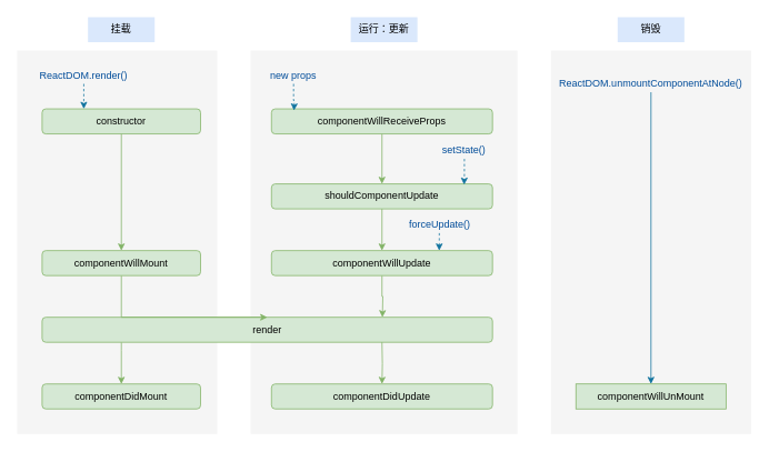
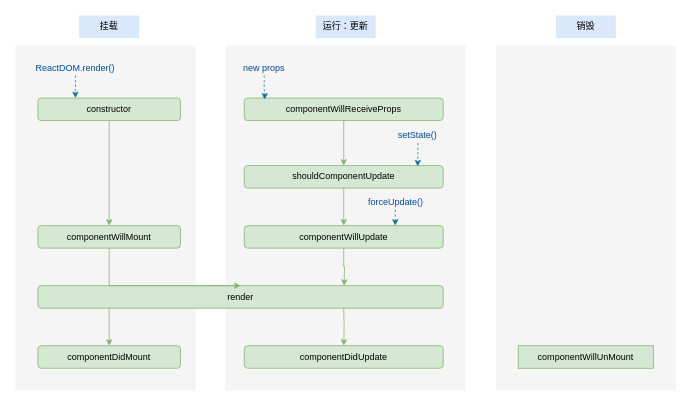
  <mxCell id="0" />
  <mxCell id="1" parent="0" />
  <mxCell id="2" value="" style="rounded=0;whiteSpace=wrap;html=1;fillColor=#f5f5f5;strokeColor=none;fontColor=#333333;dashed=1;dashPattern=1 2;" parent="1" vertex="1"><mxGeometry x="660" y="60" width="240" height="460" as="geometry" /></mxCell>
  <mxCell id="3" value="挂载" style="text;html=1;strokeColor=none;fillColor=#dae8fc;align=center;verticalAlign=middle;whiteSpace=wrap;rounded=0;" parent="1" vertex="1"><mxGeometry x="105" y="20" width="80" height="30" as="geometry" /></mxCell>
  <mxCell id="4" value="" style="rounded=0;whiteSpace=wrap;html=1;fillColor=#f5f5f5;strokeColor=none;fontColor=#333333;dashed=1;dashPattern=1 2;" parent="1" vertex="1"><mxGeometry x="20" y="60" width="240" height="460" as="geometry" /></mxCell>
  <mxCell id="5" style="edgeStyle=orthogonalEdgeStyle;rounded=0;orthogonalLoop=1;jettySize=auto;html=1;entryX=0.5;entryY=0;entryDx=0;entryDy=0;fillColor=#d5e8d4;strokeColor=#82b366;" parent="1" source="6" target="20" edge="1"><mxGeometry relative="1" as="geometry" /></mxCell>
  <mxCell id="6" value="constructor" style="rounded=1;whiteSpace=wrap;html=1;fillColor=#d5e8d4;strokeColor=#82b366;" parent="1" vertex="1"><mxGeometry x="50" y="130" width="190" height="30" as="geometry" /></mxCell>
  <mxCell id="7" value="" style="rounded=0;whiteSpace=wrap;html=1;fillColor=#f5f5f5;strokeColor=none;fontColor=#333333;dashed=1;dashPattern=1 2;" parent="1" vertex="1"><mxGeometry x="300" y="60" width="320" height="460" as="geometry" /></mxCell>
  <mxCell id="8" style="edgeStyle=orthogonalEdgeStyle;rounded=0;orthogonalLoop=1;jettySize=auto;html=1;entryX=0.5;entryY=0;entryDx=0;entryDy=0;fillColor=#d5e8d4;strokeColor=#82b366;exitX=0.5;exitY=1;exitDx=0;exitDy=0;" parent="1" source="9" target="11" edge="1"><mxGeometry relative="1" as="geometry" /></mxCell>
  <mxCell id="9" value="componentWillReceiveProps" style="rounded=1;whiteSpace=wrap;html=1;fillColor=#d5e8d4;strokeColor=#82b366;" parent="1" vertex="1"><mxGeometry x="325" y="130" width="265" height="30" as="geometry" /></mxCell>
  <mxCell id="10" style="edgeStyle=orthogonalEdgeStyle;rounded=0;orthogonalLoop=1;jettySize=auto;html=1;entryX=0.5;entryY=0;entryDx=0;entryDy=0;fontColor=#004C99;fillColor=#d5e8d4;strokeColor=#82b366;" parent="1" source="11" target="13" edge="1"><mxGeometry relative="1" as="geometry" /></mxCell>
  <mxCell id="11" value="shouldComponentUpdate" style="rounded=1;whiteSpace=wrap;html=1;fillColor=#d5e8d4;strokeColor=#82b366;" parent="1" vertex="1"><mxGeometry x="325" y="220" width="265" height="30" as="geometry" /></mxCell>
  <mxCell id="12" style="edgeStyle=orthogonalEdgeStyle;rounded=0;orthogonalLoop=1;jettySize=auto;html=1;entryX=0.5;entryY=0;entryDx=0;entryDy=0;fontColor=#004C99;fillColor=#d5e8d4;strokeColor=#82b366;" parent="1" source="13" edge="1"><mxGeometry relative="1" as="geometry"><mxPoint x="458" y="380" as="targetPoint" /></mxGeometry></mxCell>
  <mxCell id="13" value="componentWillUpdate" style="rounded=1;whiteSpace=wrap;html=1;fillColor=#d5e8d4;strokeColor=#82b366;" parent="1" vertex="1"><mxGeometry x="325" y="300" width="265" height="30" as="geometry" /></mxCell>
  <mxCell id="14" style="edgeStyle=orthogonalEdgeStyle;rounded=0;orthogonalLoop=1;jettySize=auto;html=1;entryX=0.5;entryY=0;entryDx=0;entryDy=0;fillColor=#d5e8d4;strokeColor=#82b366;" parent="1" source="15" target="16" edge="1"><mxGeometry relative="1" as="geometry"><Array as="points"><mxPoint x="145" y="420" /><mxPoint x="145" y="420" /></Array></mxGeometry></mxCell>
  <mxCell id="15" value="render" style="rounded=1;whiteSpace=wrap;html=1;fillColor=#d5e8d4;strokeColor=#82b366;" parent="1" vertex="1"><mxGeometry x="50" y="380" width="540" height="30" as="geometry" /></mxCell>
  <mxCell id="16" value="componentDidMount" style="rounded=1;whiteSpace=wrap;html=1;fillColor=#d5e8d4;strokeColor=#82b366;" parent="1" vertex="1"><mxGeometry x="50" y="460" width="190" height="30" as="geometry" /></mxCell>
  <mxCell id="17" value="componentDidUpdate" style="rounded=1;whiteSpace=wrap;html=1;fillColor=#d5e8d4;strokeColor=#82b366;" parent="1" vertex="1"><mxGeometry x="325" y="460" width="265" height="30" as="geometry" /></mxCell>
  <mxCell id="18" value="componentWillUnMount" style="whiteSpace=wrap;html=1;fillColor=#d5e8d4;strokeColor=#82b366;rounded=0;" parent="1" vertex="1"><mxGeometry x="690" y="460" width="180" height="30" as="geometry" /></mxCell>
  <mxCell id="19" style="edgeStyle=orthogonalEdgeStyle;rounded=0;orthogonalLoop=1;jettySize=auto;html=1;entryX=0.5;entryY=0;entryDx=0;entryDy=0;fillColor=#d5e8d4;strokeColor=#82b366;" parent="1" source="20" target="15" edge="1"><mxGeometry relative="1" as="geometry"><Array as="points"><mxPoint x="145" y="380" /></Array></mxGeometry></mxCell>
  <mxCell id="20" value="componentWillMount" style="rounded=1;whiteSpace=wrap;html=1;fillColor=#d5e8d4;strokeColor=#82b366;" parent="1" vertex="1"><mxGeometry x="50" y="300" width="190" height="30" as="geometry" /></mxCell>
  <mxCell id="21" style="edgeStyle=orthogonalEdgeStyle;rounded=0;orthogonalLoop=1;jettySize=auto;html=1;fontColor=#004C99;fillColor=#d5e8d4;strokeColor=#82b366;" parent="1" target="17" edge="1"><mxGeometry relative="1" as="geometry"><mxPoint x="457.5" y="410" as="sourcePoint" /></mxGeometry></mxCell>
  <mxCell id="22" value="运行：更新" style="text;html=1;strokeColor=none;fillColor=#dae8fc;align=center;verticalAlign=middle;whiteSpace=wrap;rounded=0;" parent="1" vertex="1"><mxGeometry x="420" y="20" width="80" height="30" as="geometry" /></mxCell>
  <mxCell id="23" value="销毁" style="text;html=1;strokeColor=none;fillColor=#dae8fc;align=center;verticalAlign=middle;whiteSpace=wrap;rounded=0;" parent="1" vertex="1"><mxGeometry x="740" y="20" width="80" height="30" as="geometry" /></mxCell>
  <mxCell id="24" value="ReactDOM.render()" style="text;html=1;strokeColor=none;fillColor=none;align=center;verticalAlign=middle;whiteSpace=wrap;rounded=0;fontColor=#004C99;" parent="1" vertex="1"><mxGeometry x="50" y="80" width="100" height="20" as="geometry" /></mxCell>
  <mxCell id="25" style="edgeStyle=orthogonalEdgeStyle;rounded=0;orthogonalLoop=1;jettySize=auto;html=1;entryX=0.083;entryY=0.067;entryDx=0;entryDy=0;entryPerimeter=0;fontColor=#004C99;fillColor=#b1ddf0;strokeColor=#10739e;dashed=1;" parent="1" source="26" edge="1"><mxGeometry relative="1" as="geometry"><mxPoint x="352" y="132" as="targetPoint" /></mxGeometry></mxCell>
  <mxCell id="26" value="new props" style="text;html=1;strokeColor=none;fillColor=none;align=center;verticalAlign=middle;whiteSpace=wrap;rounded=0;fontColor=#004C99;" parent="1" vertex="1"><mxGeometry x="319" y="80" width="65" height="20" as="geometry" /></mxCell>
  <mxCell id="27" style="edgeStyle=orthogonalEdgeStyle;rounded=0;orthogonalLoop=1;jettySize=auto;html=1;entryX=0.894;entryY=0.033;entryDx=0;entryDy=0;entryPerimeter=0;fontColor=#004C99;fillColor=#b1ddf0;strokeColor=#10739e;dashed=1;" parent="1" source="28" edge="1"><mxGeometry relative="1" as="geometry"><mxPoint x="556" y="221" as="targetPoint" /></mxGeometry></mxCell>
  <mxCell id="28" value="setState()" style="text;html=1;strokeColor=none;fillColor=none;align=center;verticalAlign=middle;whiteSpace=wrap;rounded=0;fontColor=#004C99;" parent="1" vertex="1"><mxGeometry x="521.25" y="170" width="70" height="20" as="geometry" /></mxCell>
  <mxCell id="29" value="forceUpdate()" style="text;html=1;strokeColor=none;fillColor=none;align=center;verticalAlign=middle;whiteSpace=wrap;rounded=0;fontColor=#004C99;" parent="1" vertex="1"><mxGeometry x="482.5" y="259" width="87.5" height="20" as="geometry" /></mxCell>
  <mxCell id="30" value="" style="endArrow=classic;html=1;fontColor=#004C99;exitX=0.5;exitY=1;exitDx=0;exitDy=0;entryX=0.25;entryY=0;entryDx=0;entryDy=0;fillColor=#b1ddf0;strokeColor=#10739e;dashed=1;" parent="1" source="24" edge="1"><mxGeometry width="50" height="50" relative="1" as="geometry"><mxPoint x="200" y="120" as="sourcePoint" /><mxPoint x="100" y="130" as="targetPoint" /></mxGeometry></mxCell>
  <mxCell id="31" value="" style="endArrow=classic;html=1;fontColor=#004C99;entryX=0.925;entryY=0;entryDx=0;entryDy=0;entryPerimeter=0;fillColor=#b1ddf0;strokeColor=#10739e;dashed=1;" parent="1" source="29" edge="1"><mxGeometry width="50" height="50" relative="1" as="geometry"><mxPoint x="546" y="330" as="sourcePoint" /><mxPoint x="526.125" y="300" as="targetPoint" /></mxGeometry></mxCell>
- <mxCell id="32" style="edgeStyle=orthogonalEdgeStyle;rounded=0;orthogonalLoop=1;jettySize=auto;html=1;fontColor=#004C99;fillColor=#b1ddf0;strokeColor=#10739e;" parent="1" source="33" target="18" edge="1"><mxGeometry relative="1" as="geometry"><mxPoint x="703" y="142" as="targetPoint" /></mxGeometry></mxCell>
- <mxCell id="33" value="ReactDOM.unmountComponentAtNode()" style="text;html=1;strokeColor=none;fillColor=none;align=center;verticalAlign=middle;whiteSpace=wrap;rounded=0;fontColor=#004C99;" parent="1" vertex="1"><mxGeometry x="670" y="90" width="220" height="20" as="geometry" /></mxCell>
